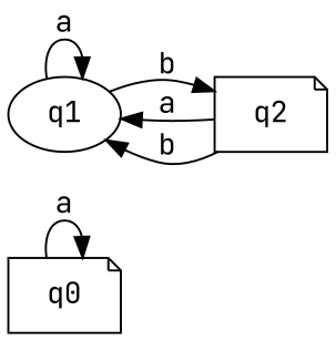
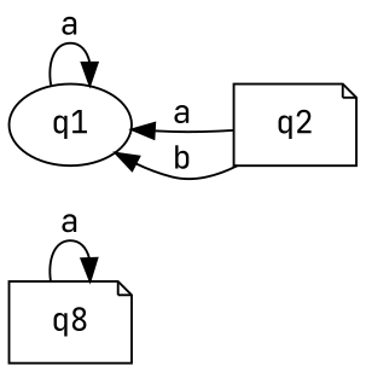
  digraph {
    fontname="JetBrains Mono"
    rankdir=LR
    node [fontname="JetBrains Mono" shape=note]
    edge [fontname="JetBrains Mono"]
-   q0
+   q0 [label=q8]
    q1 [shape=ellipse]
    q2
    q0 -> q0 [label=a]
    q1 -> q1 [label=a]
-   q1 -> q2 [label=b]
    q2 -> q1 [label=a]
    q2 -> q1 [label=b]
  }
